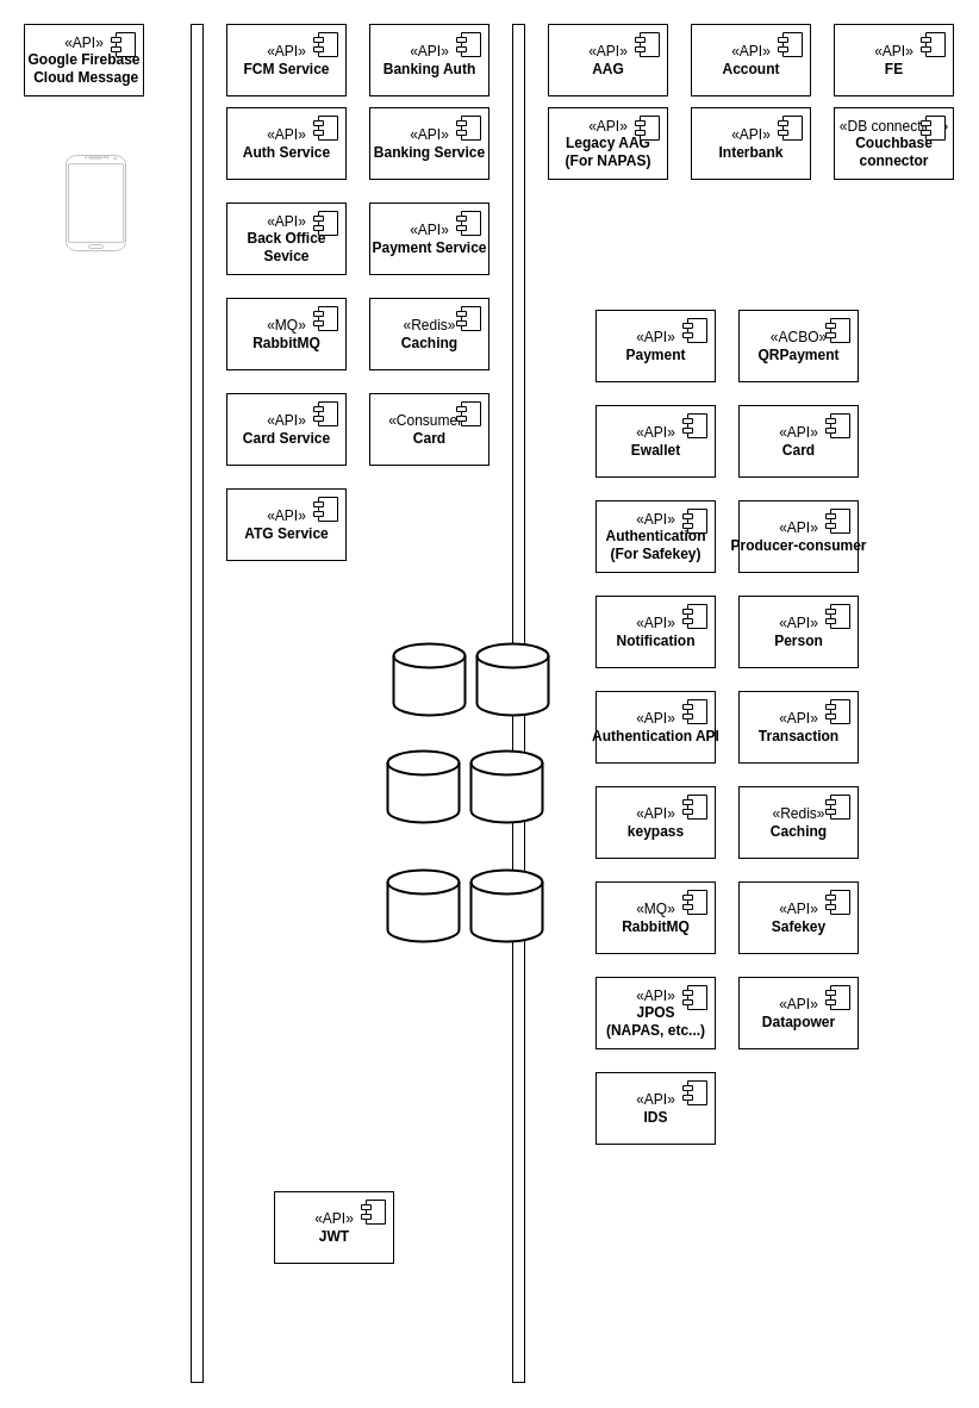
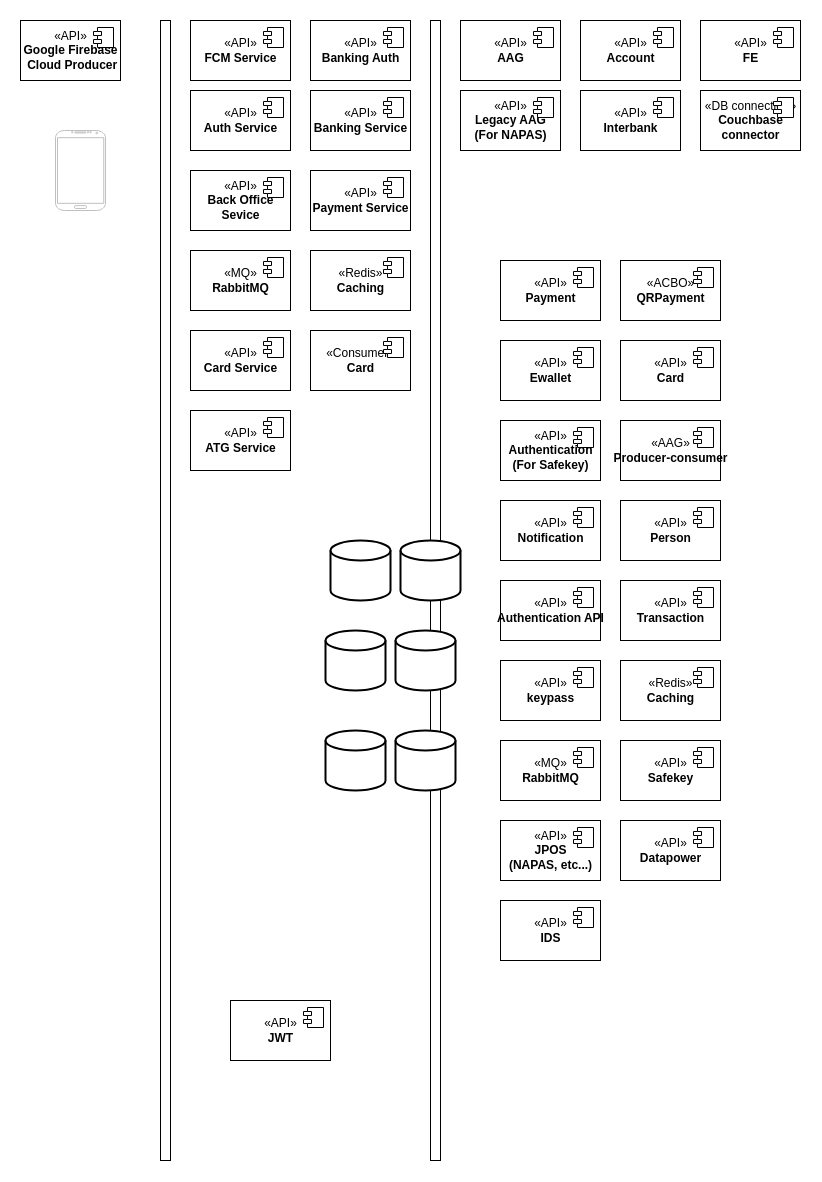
  <mxCell id="0" />
  <mxCell id="1" parent="0" />
  <mxCell id="2" value="" style="verticalLabelPosition=bottom;verticalAlign=top;html=1;shadow=0;dashed=0;strokeWidth=1;shape=mxgraph.android.phone2;strokeColor=#c0c0c0;" vertex="1" parent="1"><mxGeometry x="55" y="130" width="50" height="80" as="geometry" /></mxCell>
- <mxCell id="3" value="«API»&lt;br&gt;&lt;b&gt;Google Firebase&lt;br&gt;&amp;nbsp;Cloud Message&lt;/b&gt;" style="html=1;dropTarget=0;" vertex="1" parent="1"><mxGeometry y="20" width="100" height="60" as="geometry" x="20" /></mxCell>
+ <mxCell id="3" value="«API»&lt;br&gt;&lt;b&gt;Google Firebase&lt;br&gt;&amp;nbsp;Cloud Producer&lt;/b&gt;" style="html=1;dropTarget=0;" vertex="1" parent="1"><mxGeometry y="20" width="100" height="60" as="geometry" x="20" /></mxCell>
  <mxCell id="4" value="" style="shape=module;jettyWidth=8;jettyHeight=4;" vertex="1" parent="3"><mxGeometry x="1" width="20" height="20" relative="1" as="geometry"><mxPoint x="-27" y="7" as="offset" /></mxGeometry></mxCell>
  <mxCell id="5" value="" style="html=1;points=[];perimeter=orthogonalPerimeter;" vertex="1" parent="1"><mxGeometry x="160" y="20" width="10" height="1140" as="geometry" /></mxCell>
  <mxCell id="6" value="«API»&lt;br&gt;&lt;b&gt;JWT&lt;/b&gt;" style="html=1;dropTarget=0;" vertex="1" parent="1"><mxGeometry x="230" y="1000" width="100" height="60" as="geometry" /></mxCell>
  <mxCell id="7" value="" style="shape=module;jettyWidth=8;jettyHeight=4;" vertex="1" parent="6"><mxGeometry x="1" width="20" height="20" relative="1" as="geometry"><mxPoint x="-27" y="7" as="offset" /></mxGeometry></mxCell>
  <mxCell id="8" value="«API»&lt;br&gt;&lt;b&gt;IDS&lt;/b&gt;" style="html=1;dropTarget=0;" vertex="1" parent="1"><mxGeometry x="500" y="900" width="100" height="60" as="geometry" /></mxCell>
  <mxCell id="9" value="" style="shape=module;jettyWidth=8;jettyHeight=4;" vertex="1" parent="8"><mxGeometry x="1" width="20" height="20" relative="1" as="geometry"><mxPoint x="-27" y="7" as="offset" /></mxGeometry></mxCell>
  <mxCell id="10" value="«MQ»&lt;br&gt;&lt;b&gt;RabbitMQ&lt;/b&gt;" style="html=1;dropTarget=0;" vertex="1" parent="1"><mxGeometry x="500" y="740" width="100" height="60" as="geometry" /></mxCell>
  <mxCell id="11" value="" style="shape=module;jettyWidth=8;jettyHeight=4;" vertex="1" parent="10"><mxGeometry x="1" width="20" height="20" relative="1" as="geometry"><mxPoint x="-27" y="7" as="offset" /></mxGeometry></mxCell>
  <mxCell id="12" value="«API»&lt;br&gt;&lt;b&gt;Safekey&lt;/b&gt;" style="html=1;dropTarget=0;" vertex="1" parent="1"><mxGeometry x="620" y="740" width="100" height="60" as="geometry" /></mxCell>
  <mxCell id="13" value="" style="shape=module;jettyWidth=8;jettyHeight=4;" vertex="1" parent="12"><mxGeometry x="1" width="20" height="20" relative="1" as="geometry"><mxPoint x="-27" y="7" as="offset" /></mxGeometry></mxCell>
  <mxCell id="14" value="«API»&lt;br&gt;&lt;b&gt;JPOS&lt;br&gt;(NAPAS, etc...)&lt;br&gt;&lt;/b&gt;" style="html=1;dropTarget=0;" vertex="1" parent="1"><mxGeometry x="500" y="820" width="100" height="60" as="geometry" /></mxCell>
  <mxCell id="15" value="" style="shape=module;jettyWidth=8;jettyHeight=4;" vertex="1" parent="14"><mxGeometry x="1" width="20" height="20" relative="1" as="geometry"><mxPoint x="-27" y="7" as="offset" /></mxGeometry></mxCell>
  <mxCell id="16" value="«API»&lt;br&gt;&lt;b&gt;Datapower&lt;/b&gt;" style="html=1;dropTarget=0;" vertex="1" parent="1"><mxGeometry x="620" y="820" width="100" height="60" as="geometry" /></mxCell>
  <mxCell id="17" value="" style="shape=module;jettyWidth=8;jettyHeight=4;" vertex="1" parent="16"><mxGeometry x="1" width="20" height="20" relative="1" as="geometry"><mxPoint x="-27" y="7" as="offset" /></mxGeometry></mxCell>
  <mxCell id="18" value="«API»&lt;br&gt;&lt;b&gt;keypass&lt;/b&gt;" style="html=1;dropTarget=0;" vertex="1" parent="1"><mxGeometry x="500" y="660" width="100" height="60" as="geometry" /></mxCell>
  <mxCell id="19" value="" style="shape=module;jettyWidth=8;jettyHeight=4;" vertex="1" parent="18"><mxGeometry x="1" width="20" height="20" relative="1" as="geometry"><mxPoint x="-27" y="7" as="offset" /></mxGeometry></mxCell>
  <mxCell id="20" value="«API»&lt;br&gt;&lt;b&gt;Authentication API&lt;/b&gt;" style="html=1;dropTarget=0;" vertex="1" parent="1"><mxGeometry x="500" y="580" width="100" height="60" as="geometry" /></mxCell>
  <mxCell id="21" value="" style="shape=module;jettyWidth=8;jettyHeight=4;" vertex="1" parent="20"><mxGeometry x="1" width="20" height="20" relative="1" as="geometry"><mxPoint x="-27" y="7" as="offset" /></mxGeometry></mxCell>
  <mxCell id="22" value="«API»&lt;br&gt;&lt;b&gt;Transaction&lt;/b&gt;" style="html=1;dropTarget=0;" vertex="1" parent="1"><mxGeometry x="620" y="580" width="100" height="60" as="geometry" /></mxCell>
  <mxCell id="23" value="" style="shape=module;jettyWidth=8;jettyHeight=4;" vertex="1" parent="22"><mxGeometry x="1" width="20" height="20" relative="1" as="geometry"><mxPoint x="-27" y="7" as="offset" /></mxGeometry></mxCell>
  <mxCell id="24" value="«Redis»&lt;br&gt;&lt;b&gt;Caching&lt;/b&gt;" style="html=1;dropTarget=0;" vertex="1" parent="1"><mxGeometry x="620" y="660" width="100" height="60" as="geometry" /></mxCell>
  <mxCell id="25" value="" style="shape=module;jettyWidth=8;jettyHeight=4;" vertex="1" parent="24"><mxGeometry x="1" width="20" height="20" relative="1" as="geometry"><mxPoint x="-27" y="7" as="offset" /></mxGeometry></mxCell>
  <mxCell id="26" value="«API»&lt;br&gt;&lt;b&gt;Ewallet&lt;/b&gt;" style="html=1;dropTarget=0;" vertex="1" parent="1"><mxGeometry x="500" y="340" width="100" height="60" as="geometry" /></mxCell>
  <mxCell id="27" value="" style="shape=module;jettyWidth=8;jettyHeight=4;" vertex="1" parent="26"><mxGeometry x="1" width="20" height="20" relative="1" as="geometry"><mxPoint x="-27" y="7" as="offset" /></mxGeometry></mxCell>
  <mxCell id="28" value="«API»&lt;br&gt;&lt;b&gt;Card&lt;/b&gt;" style="html=1;dropTarget=0;" vertex="1" parent="1"><mxGeometry x="620" y="340" width="100" height="60" as="geometry" /></mxCell>
  <mxCell id="29" value="" style="shape=module;jettyWidth=8;jettyHeight=4;" vertex="1" parent="28"><mxGeometry x="1" width="20" height="20" relative="1" as="geometry"><mxPoint x="-27" y="7" as="offset" /></mxGeometry></mxCell>
- <mxCell id="30" value="«API»&lt;br&gt;&lt;b&gt;Producer-consumer&lt;/b&gt;" style="html=1;dropTarget=0;" vertex="1" parent="1"><mxGeometry x="620" y="420" width="100" height="60" as="geometry" /></mxCell>
+ <mxCell id="30" value="«AAG»&lt;br&gt;&lt;b&gt;Producer-consumer&lt;/b&gt;" style="html=1;dropTarget=0;" vertex="1" parent="1"><mxGeometry x="620" y="420" width="100" height="60" as="geometry" /></mxCell>
  <mxCell id="31" value="" style="shape=module;jettyWidth=8;jettyHeight=4;" vertex="1" parent="30"><mxGeometry x="1" width="20" height="20" relative="1" as="geometry"><mxPoint x="-27" y="7" as="offset" /></mxGeometry></mxCell>
  <mxCell id="32" value="«API»&lt;br&gt;&lt;b&gt;Notification&lt;/b&gt;" style="html=1;dropTarget=0;" vertex="1" parent="1"><mxGeometry x="500" y="500" width="100" height="60" as="geometry" /></mxCell>
  <mxCell id="33" value="" style="shape=module;jettyWidth=8;jettyHeight=4;" vertex="1" parent="32"><mxGeometry x="1" width="20" height="20" relative="1" as="geometry"><mxPoint x="-27" y="7" as="offset" /></mxGeometry></mxCell>
  <mxCell id="34" value="«ACBO»&lt;br&gt;&lt;b&gt;QRPayment&lt;/b&gt;" style="html=1;dropTarget=0;" vertex="1" parent="1"><mxGeometry x="620" y="260" width="100" height="60" as="geometry" /></mxCell>
  <mxCell id="35" value="" style="shape=module;jettyWidth=8;jettyHeight=4;" vertex="1" parent="34"><mxGeometry x="1" width="20" height="20" relative="1" as="geometry"><mxPoint x="-27" y="7" as="offset" /></mxGeometry></mxCell>
  <mxCell id="36" value="«DB connection»&lt;br&gt;&lt;b&gt;Couchbase&lt;br&gt;connector&lt;/b&gt;" style="html=1;dropTarget=0;" vertex="1" parent="1"><mxGeometry x="700" y="90" width="100" height="60" as="geometry" /></mxCell>
  <mxCell id="37" value="" style="shape=module;jettyWidth=8;jettyHeight=4;" vertex="1" parent="36"><mxGeometry x="1" width="20" height="20" relative="1" as="geometry"><mxPoint x="-27" y="7" as="offset" /></mxGeometry></mxCell>
  <mxCell id="38" value="«API»&lt;br&gt;&lt;b&gt;Payment&lt;/b&gt;" style="html=1;dropTarget=0;" vertex="1" parent="1"><mxGeometry x="500" y="260" width="100" height="60" as="geometry" /></mxCell>
  <mxCell id="39" value="" style="shape=module;jettyWidth=8;jettyHeight=4;" vertex="1" parent="38"><mxGeometry x="1" width="20" height="20" relative="1" as="geometry"><mxPoint x="-27" y="7" as="offset" /></mxGeometry></mxCell>
  <mxCell id="40" value="«API»&lt;br&gt;&lt;b&gt;Authentication&lt;br&gt;(For Safekey)&lt;br&gt;&lt;/b&gt;" style="html=1;dropTarget=0;" vertex="1" parent="1"><mxGeometry x="500" y="420" width="100" height="60" as="geometry" /></mxCell>
  <mxCell id="41" value="" style="shape=module;jettyWidth=8;jettyHeight=4;" vertex="1" parent="40"><mxGeometry x="1" width="20" height="20" relative="1" as="geometry"><mxPoint x="-27" y="7" as="offset" /></mxGeometry></mxCell>
  <mxCell id="42" value="«Consumer»&lt;br&gt;&lt;b&gt;Card&lt;/b&gt;" style="html=1;dropTarget=0;" vertex="1" parent="1"><mxGeometry x="310" y="330" width="100" height="60" as="geometry" /></mxCell>
  <mxCell id="43" value="" style="shape=module;jettyWidth=8;jettyHeight=4;" vertex="1" parent="42"><mxGeometry x="1" width="20" height="20" relative="1" as="geometry"><mxPoint x="-27" y="7" as="offset" /></mxGeometry></mxCell>
  <mxCell id="44" value="«API»&lt;br&gt;&lt;b&gt;ATG Service&lt;/b&gt;" style="html=1;dropTarget=0;" vertex="1" parent="1"><mxGeometry x="190" y="410" width="100" height="60" as="geometry" /></mxCell>
  <mxCell id="45" value="" style="shape=module;jettyWidth=8;jettyHeight=4;" vertex="1" parent="44"><mxGeometry x="1" width="20" height="20" relative="1" as="geometry"><mxPoint x="-27" y="7" as="offset" /></mxGeometry></mxCell>
  <mxCell id="46" value="«API»&lt;br&gt;&lt;b&gt;AAG&lt;/b&gt;" style="html=1;dropTarget=0;" vertex="1" parent="1"><mxGeometry x="460" y="20" width="100" height="60" as="geometry" /></mxCell>
  <mxCell id="47" value="" style="shape=module;jettyWidth=8;jettyHeight=4;" vertex="1" parent="46"><mxGeometry x="1" width="20" height="20" relative="1" as="geometry"><mxPoint x="-27" y="7" as="offset" /></mxGeometry></mxCell>
  <mxCell id="48" value="«API»&lt;br&gt;&lt;b&gt;Person&lt;/b&gt;" style="html=1;dropTarget=0;" vertex="1" parent="1"><mxGeometry x="620" y="500" width="100" height="60" as="geometry" /></mxCell>
  <mxCell id="49" value="" style="shape=module;jettyWidth=8;jettyHeight=4;" vertex="1" parent="48"><mxGeometry x="1" width="20" height="20" relative="1" as="geometry"><mxPoint x="-27" y="7" as="offset" /></mxGeometry></mxCell>
  <mxCell id="50" value="«API»&lt;br&gt;&lt;b&gt;FCM Service&lt;/b&gt;" style="html=1;dropTarget=0;" vertex="1" parent="1"><mxGeometry x="190" y="20" width="100" height="60" as="geometry" /></mxCell>
  <mxCell id="51" value="" style="shape=module;jettyWidth=8;jettyHeight=4;" vertex="1" parent="50"><mxGeometry x="1" width="20" height="20" relative="1" as="geometry"><mxPoint x="-27" y="7" as="offset" /></mxGeometry></mxCell>
  <mxCell id="52" value="«API»&lt;br&gt;&lt;b&gt;Banking Auth&lt;/b&gt;" style="html=1;dropTarget=0;" vertex="1" parent="1"><mxGeometry x="310" y="20" width="100" height="60" as="geometry" /></mxCell>
  <mxCell id="53" value="" style="shape=module;jettyWidth=8;jettyHeight=4;" vertex="1" parent="52"><mxGeometry x="1" width="20" height="20" relative="1" as="geometry"><mxPoint x="-27" y="7" as="offset" /></mxGeometry></mxCell>
  <mxCell id="54" value="«Redis»&lt;br&gt;&lt;b&gt;Caching&lt;/b&gt;" style="html=1;dropTarget=0;" vertex="1" parent="1"><mxGeometry x="310" y="250" width="100" height="60" as="geometry" /></mxCell>
  <mxCell id="55" value="" style="shape=module;jettyWidth=8;jettyHeight=4;" vertex="1" parent="54"><mxGeometry x="1" width="20" height="20" relative="1" as="geometry"><mxPoint x="-27" y="7" as="offset" /></mxGeometry></mxCell>
  <mxCell id="56" value="«MQ»&lt;br&gt;&lt;b&gt;RabbitMQ&lt;/b&gt;" style="html=1;dropTarget=0;" vertex="1" parent="1"><mxGeometry x="190" y="250" width="100" height="60" as="geometry" /></mxCell>
  <mxCell id="57" value="" style="shape=module;jettyWidth=8;jettyHeight=4;" vertex="1" parent="56"><mxGeometry x="1" width="20" height="20" relative="1" as="geometry"><mxPoint x="-27" y="7" as="offset" /></mxGeometry></mxCell>
  <mxCell id="58" value="«API»&lt;br&gt;&lt;b&gt;Legacy AAG&lt;br&gt;(For NAPAS)&lt;br&gt;&lt;/b&gt;" style="html=1;dropTarget=0;" vertex="1" parent="1"><mxGeometry x="460" y="90" width="100" height="60" as="geometry" /></mxCell>
  <mxCell id="59" value="" style="shape=module;jettyWidth=8;jettyHeight=4;" vertex="1" parent="58"><mxGeometry x="1" width="20" height="20" relative="1" as="geometry"><mxPoint x="-27" y="7" as="offset" /></mxGeometry></mxCell>
  <mxCell id="60" value="«API»&lt;br&gt;&lt;b&gt;Interbank&lt;/b&gt;" style="html=1;dropTarget=0;" vertex="1" parent="1"><mxGeometry x="580" y="90" width="100" height="60" as="geometry" /></mxCell>
  <mxCell id="61" value="" style="shape=module;jettyWidth=8;jettyHeight=4;" vertex="1" parent="60"><mxGeometry x="1" width="20" height="20" relative="1" as="geometry"><mxPoint x="-27" y="7" as="offset" /></mxGeometry></mxCell>
  <mxCell id="62" value="«API»&lt;br&gt;&lt;b&gt;Account&lt;/b&gt;" style="html=1;dropTarget=0;" vertex="1" parent="1"><mxGeometry x="580" y="20" width="100" height="60" as="geometry" /></mxCell>
  <mxCell id="63" value="" style="shape=module;jettyWidth=8;jettyHeight=4;" vertex="1" parent="62"><mxGeometry x="1" width="20" height="20" relative="1" as="geometry"><mxPoint x="-27" y="7" as="offset" /></mxGeometry></mxCell>
  <mxCell id="64" value="«API»&lt;br&gt;&lt;b&gt;FE&lt;/b&gt;" style="html=1;dropTarget=0;" vertex="1" parent="1"><mxGeometry x="700" y="20" width="100" height="60" as="geometry" /></mxCell>
  <mxCell id="65" value="" style="shape=module;jettyWidth=8;jettyHeight=4;" vertex="1" parent="64"><mxGeometry x="1" width="20" height="20" relative="1" as="geometry"><mxPoint x="-27" y="7" as="offset" /></mxGeometry></mxCell>
  <mxCell id="66" value="«API»&lt;br&gt;&lt;b&gt;Auth Service&lt;/b&gt;" style="html=1;dropTarget=0;" vertex="1" parent="1"><mxGeometry x="190" y="90" width="100" height="60" as="geometry" /></mxCell>
  <mxCell id="67" value="" style="shape=module;jettyWidth=8;jettyHeight=4;" vertex="1" parent="66"><mxGeometry x="1" width="20" height="20" relative="1" as="geometry"><mxPoint x="-27" y="7" as="offset" /></mxGeometry></mxCell>
  <mxCell id="68" value="«API»&lt;br&gt;&lt;b&gt;Banking Service&lt;/b&gt;" style="html=1;dropTarget=0;" vertex="1" parent="1"><mxGeometry x="310" y="90" width="100" height="60" as="geometry" /></mxCell>
  <mxCell id="69" value="" style="shape=module;jettyWidth=8;jettyHeight=4;" vertex="1" parent="68"><mxGeometry x="1" width="20" height="20" relative="1" as="geometry"><mxPoint x="-27" y="7" as="offset" /></mxGeometry></mxCell>
  <mxCell id="70" value="«API»&lt;br&gt;&lt;b&gt;Payment Service&lt;/b&gt;" style="html=1;dropTarget=0;" vertex="1" parent="1"><mxGeometry x="310" y="170" width="100" height="60" as="geometry" /></mxCell>
  <mxCell id="71" value="" style="shape=module;jettyWidth=8;jettyHeight=4;" vertex="1" parent="70"><mxGeometry x="1" width="20" height="20" relative="1" as="geometry"><mxPoint x="-27" y="7" as="offset" /></mxGeometry></mxCell>
  <mxCell id="72" value="«API»&lt;br&gt;&lt;b&gt;Back Office&lt;br&gt;Sevice&lt;br&gt;&lt;/b&gt;" style="html=1;dropTarget=0;" vertex="1" parent="1"><mxGeometry x="190" y="170" width="100" height="60" as="geometry" /></mxCell>
  <mxCell id="73" value="" style="shape=module;jettyWidth=8;jettyHeight=4;" vertex="1" parent="72"><mxGeometry x="1" width="20" height="20" relative="1" as="geometry"><mxPoint x="-27" y="7" as="offset" /></mxGeometry></mxCell>
  <mxCell id="74" value="«API»&lt;br&gt;&lt;b&gt;Card Service&lt;/b&gt;" style="html=1;dropTarget=0;" vertex="1" parent="1"><mxGeometry x="190" y="330" width="100" height="60" as="geometry" /></mxCell>
  <mxCell id="75" value="" style="shape=module;jettyWidth=8;jettyHeight=4;" vertex="1" parent="74"><mxGeometry x="1" width="20" height="20" relative="1" as="geometry"><mxPoint x="-27" y="7" as="offset" /></mxGeometry></mxCell>
  <mxCell id="76" value="" style="html=1;points=[];perimeter=orthogonalPerimeter;" vertex="1" parent="1"><mxGeometry x="430" y="20" width="10" height="1140" as="geometry" /></mxCell>
  <mxCell id="77" value="" style="strokeWidth=2;html=1;shape=mxgraph.flowchart.database;whiteSpace=wrap;" vertex="1" parent="1"><mxGeometry x="400" y="540" width="60" height="60" as="geometry" /></mxCell>
  <mxCell id="78" value="" style="strokeWidth=2;html=1;shape=mxgraph.flowchart.database;whiteSpace=wrap;" vertex="1" parent="1"><mxGeometry x="330" y="540" width="60" height="60" as="geometry" /></mxCell>
  <mxCell id="79" value="" style="strokeWidth=2;html=1;shape=mxgraph.flowchart.database;whiteSpace=wrap;" vertex="1" parent="1"><mxGeometry x="395" y="630" width="60" height="60" as="geometry" /></mxCell>
  <mxCell id="80" value="" style="strokeWidth=2;html=1;shape=mxgraph.flowchart.database;whiteSpace=wrap;" vertex="1" parent="1"><mxGeometry x="325" y="630" width="60" height="60" as="geometry" /></mxCell>
  <mxCell id="81" value="" style="strokeWidth=2;html=1;shape=mxgraph.flowchart.database;whiteSpace=wrap;" vertex="1" parent="1"><mxGeometry x="395" y="730" width="60" height="60" as="geometry" /></mxCell>
  <mxCell id="82" value="" style="strokeWidth=2;html=1;shape=mxgraph.flowchart.database;whiteSpace=wrap;" vertex="1" parent="1"><mxGeometry x="325" y="730" width="60" height="60" as="geometry" /></mxCell>
